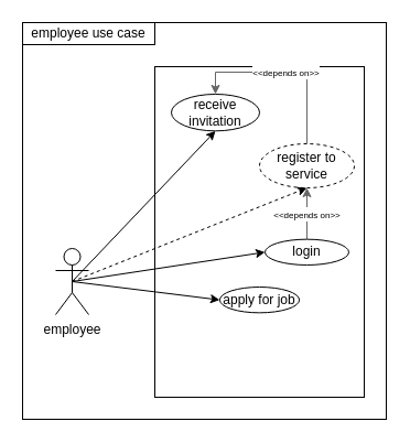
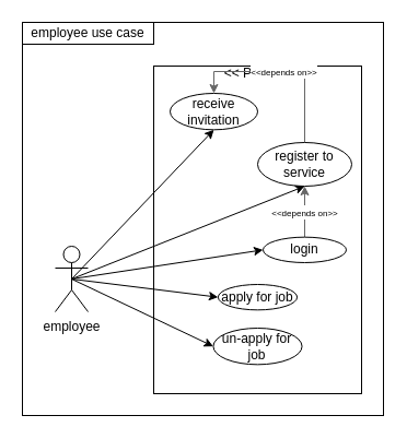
  <mxCell id="0" />
  <mxCell id="1" parent="0" />
  <mxCell id="2" value="" style="rounded=0;whiteSpace=wrap;html=1;" vertex="1" parent="1"><mxGeometry x="20" y="20" width="330" height="360" as="geometry" /></mxCell>
  <mxCell id="3" value="employee use case" style="rounded=0;whiteSpace=wrap;html=1;" vertex="1" parent="1"><mxGeometry x="20" y="20" width="120" height="20" as="geometry" /></mxCell>
  <mxCell id="4" value="employee" style="shape=umlActor;verticalLabelPosition=bottom;verticalAlign=top;html=1;outlineConnect=0;" vertex="1" parent="1"><mxGeometry x="50" y="225" width="30" height="60" as="geometry" /></mxCell>
  <mxCell id="5" value="" style="group" vertex="1" connectable="0" parent="1"><mxGeometry x="140" y="60" width="190" height="300" as="geometry" /></mxCell>
  <mxCell id="6" value="" style="rounded=0;whiteSpace=wrap;html=1;" vertex="1" parent="5"><mxGeometry width="190" height="300" as="geometry" /></mxCell>
+ <mxCell id="7" value="&amp;lt;&amp;lt; PMS &amp;gt;&amp;gt;" style="rounded=0;whiteSpace=wrap;html=1;opacity=0;" vertex="1" parent="5"><mxGeometry width="190" height="13.333" as="geometry" /></mxCell>
  <mxCell id="8" value="receive invitation" style="ellipse;whiteSpace=wrap;html=1;" vertex="1" parent="5"><mxGeometry x="15" y="25" width="80" height="33.33" as="geometry" /></mxCell>
  <mxCell id="9" value="&lt;font style=&quot;font-size: 8px&quot;&gt;&amp;lt;&amp;lt;depends on&amp;gt;&amp;gt;&lt;/font&gt;" style="edgeStyle=orthogonalEdgeStyle;rounded=0;orthogonalLoop=1;jettySize=auto;html=1;exitX=0.5;exitY=0;exitDx=0;exitDy=0;entryX=0.5;entryY=0;entryDx=0;entryDy=0;fillColor=#f5f5f5;strokeColor=#666666;" edge="1" parent="5" source="10" target="8"><mxGeometry relative="1" as="geometry" /></mxCell>
- <mxCell id="10" value="register to service" style="ellipse;whiteSpace=wrap;html=1;dashed=1;" vertex="1" parent="5"><mxGeometry x="95" y="70" width="86" height="40" as="geometry" /></mxCell>
+ <mxCell id="10" value="register to service" style="ellipse;whiteSpace=wrap;html=1;" vertex="1" parent="5"><mxGeometry x="95" y="70" width="86" height="40" as="geometry" /></mxCell>
  <mxCell id="11" value="&lt;font style=&quot;font-size: 8px&quot;&gt;&amp;lt;&amp;lt;depends on&amp;gt;&amp;gt;&lt;/font&gt;" style="edgeStyle=orthogonalEdgeStyle;rounded=0;orthogonalLoop=1;jettySize=auto;html=1;exitX=0.5;exitY=0;exitDx=0;exitDy=0;entryX=0.5;entryY=1;entryDx=0;entryDy=0;fillColor=#f5f5f5;strokeColor=#666666;" edge="1" parent="5" source="12" target="10"><mxGeometry relative="1" as="geometry" /></mxCell>
  <mxCell id="12" value="login" style="ellipse;whiteSpace=wrap;html=1;" vertex="1" parent="5"><mxGeometry x="100" y="156.67" width="76" height="23.33" as="geometry" /></mxCell>
  <mxCell id="13" value="apply for job" style="ellipse;whiteSpace=wrap;html=1;" vertex="1" parent="5"><mxGeometry x="58.9" y="200.003" width="72.2" height="23.333" as="geometry" /></mxCell>
+ <mxCell id="14" value="un-apply for job" style="ellipse;whiteSpace=wrap;html=1;" vertex="1" parent="5"><mxGeometry x="54.45" y="240" width="81.1" height="33.34" as="geometry" /></mxCell>
  <mxCell id="15" style="rounded=0;orthogonalLoop=1;jettySize=auto;html=1;exitX=0.5;exitY=0.5;exitDx=0;exitDy=0;exitPerimeter=0;entryX=0.5;entryY=1;entryDx=0;entryDy=0;" edge="1" parent="1" source="4" target="8"><mxGeometry relative="1" as="geometry" /></mxCell>
- <mxCell id="16" style="edgeStyle=none;rounded=0;orthogonalLoop=1;jettySize=auto;html=1;exitX=0.5;exitY=0.5;exitDx=0;exitDy=0;exitPerimeter=0;entryX=0.5;entryY=1;entryDx=0;entryDy=0;dashed=1;" edge="1" parent="1" source="4" target="10"><mxGeometry relative="1" as="geometry" /></mxCell>
+ <mxCell id="16" style="edgeStyle=none;rounded=0;orthogonalLoop=1;jettySize=auto;html=1;exitX=0.5;exitY=0.5;exitDx=0;exitDy=0;exitPerimeter=0;entryX=0.5;entryY=1;entryDx=0;entryDy=0;" edge="1" parent="1" source="4" target="10"><mxGeometry relative="1" as="geometry" /></mxCell>
  <mxCell id="17" style="edgeStyle=none;rounded=0;orthogonalLoop=1;jettySize=auto;html=1;exitX=0.5;exitY=0.5;exitDx=0;exitDy=0;exitPerimeter=0;entryX=0;entryY=0.5;entryDx=0;entryDy=0;" edge="1" parent="1" source="4" target="12"><mxGeometry relative="1" as="geometry" /></mxCell>
  <mxCell id="18" style="edgeStyle=none;rounded=0;orthogonalLoop=1;jettySize=auto;html=1;exitX=0.5;exitY=0.5;exitDx=0;exitDy=0;exitPerimeter=0;entryX=0;entryY=0.5;entryDx=0;entryDy=0;" edge="1" parent="1" source="4" target="13"><mxGeometry relative="1" as="geometry" /></mxCell>
+ <mxCell id="19" style="edgeStyle=none;rounded=0;orthogonalLoop=1;jettySize=auto;html=1;exitX=0.5;exitY=0.5;exitDx=0;exitDy=0;exitPerimeter=0;entryX=0;entryY=0.5;entryDx=0;entryDy=0;" edge="1" parent="1" source="4" target="14"><mxGeometry relative="1" as="geometry" /></mxCell>
